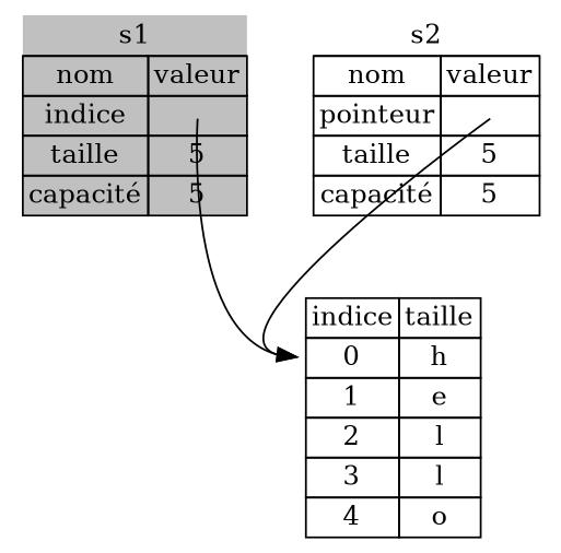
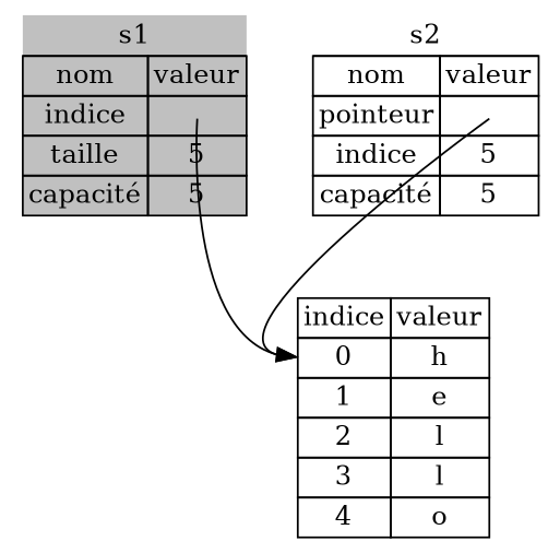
  digraph {
    rankdir=TB
    node [shape=plaintext]
    edge [headport=pointee tailclip=false tailport="pointer:c"]
    n1 [label=<<TABLE BORDER="0" CELLBORDER="1" CELLSPACING="0" BGCOLOR="gray">         <TR><TD COLSPAN="2" SIDES="B">s1</TD></TR>         <TR><TD>nom</TD><TD>valeur</TD></TR>         <TR><TD>indice</TD><TD PORT="pointer"></TD></TR>         <TR><TD>taille</TD><TD>5</TD></TR>         <TR><TD>capacité</TD><TD>5</TD></TR>     </TABLE>>]
-   n2 [label=<<TABLE BORDER="0" CELLBORDER="1" CELLSPACING="0">         <TR><TD>indice</TD><TD>taille</TD></TR>         <TR><TD PORT="pointee">0</TD><TD>h</TD></TR>         <TR><TD>1</TD><TD>e</TD></TR>         <TR><TD>2</TD><TD>l</TD></TR>         <TR><TD>3</TD><TD>l</TD></TR>         <TR><TD>4</TD><TD>o</TD></TR>     </TABLE>>]
-   n3 [label=<<TABLE BORDER="0" CELLBORDER="1" CELLSPACING="0">         <TR><TD COLSPAN="2" SIDES="B">s2</TD></TR>         <TR><TD>nom</TD><TD>valeur</TD></TR>         <TR><TD>pointeur</TD><TD PORT="pointer"></TD></TR>         <TR><TD>taille</TD><TD>5</TD></TR>         <TR><TD>capacité</TD><TD>5</TD></TR>     </TABLE>>]
+   n2 [label=<<TABLE BORDER="0" CELLBORDER="1" CELLSPACING="0">         <TR><TD>indice</TD><TD>valeur</TD></TR>         <TR><TD PORT="pointee">0</TD><TD>h</TD></TR>         <TR><TD>1</TD><TD>e</TD></TR>         <TR><TD>2</TD><TD>l</TD></TR>         <TR><TD>3</TD><TD>l</TD></TR>         <TR><TD>4</TD><TD>o</TD></TR>     </TABLE>>]
+   n3 [label=<<TABLE BORDER="0" CELLBORDER="1" CELLSPACING="0">         <TR><TD COLSPAN="2" SIDES="B">s2</TD></TR>         <TR><TD>nom</TD><TD>valeur</TD></TR>         <TR><TD>pointeur</TD><TD PORT="pointer"></TD></TR>         <TR><TD>indice</TD><TD>5</TD></TR>         <TR><TD>capacité</TD><TD>5</TD></TR>     </TABLE>>]
    n1 -> n2
    n3 -> n2
  }
